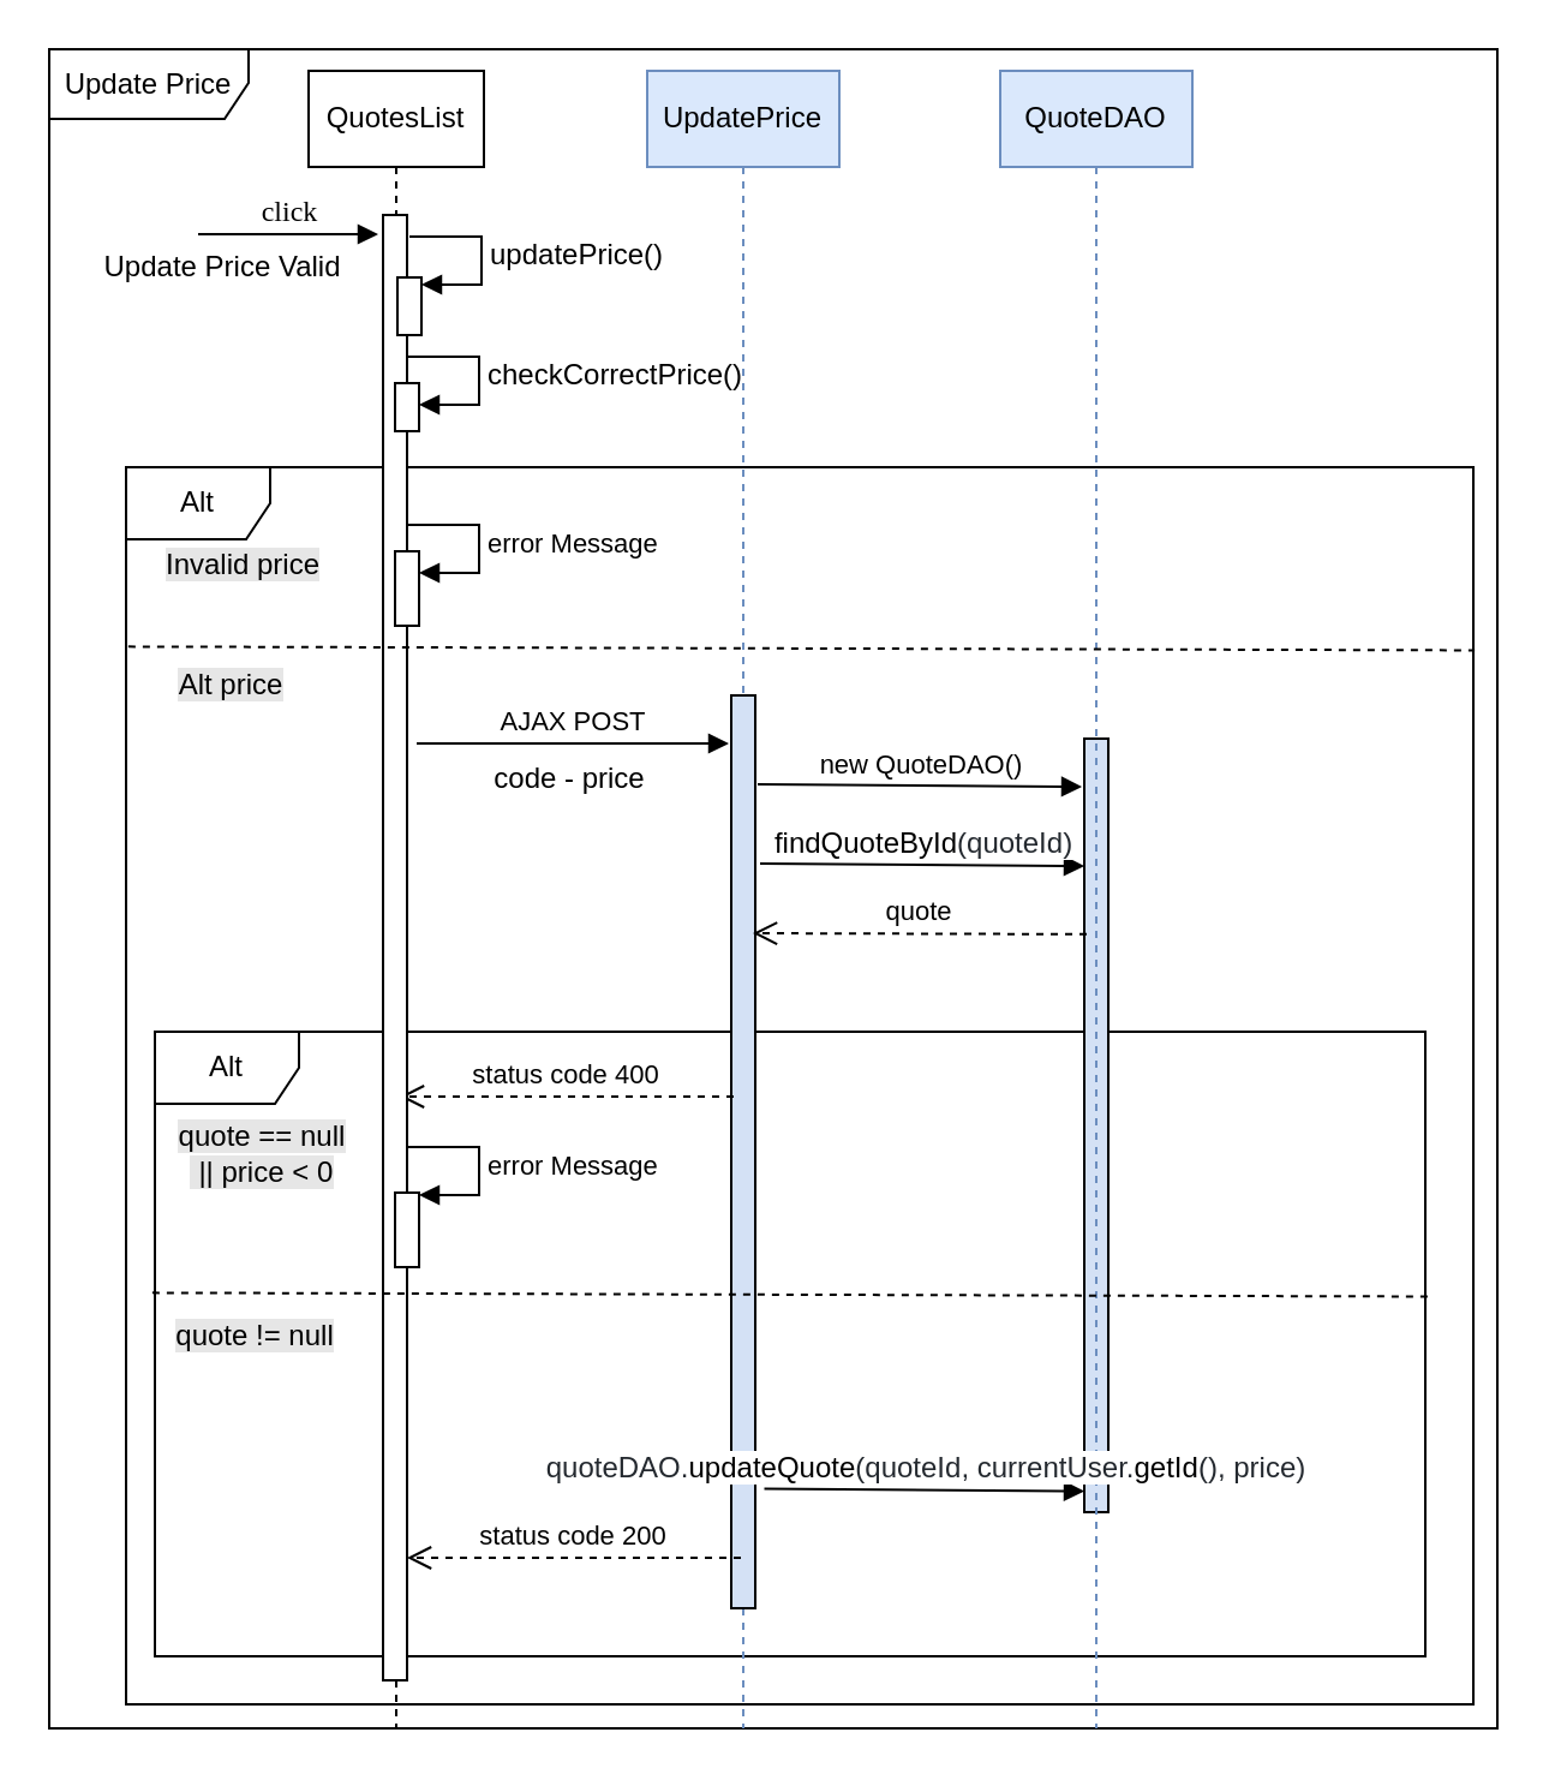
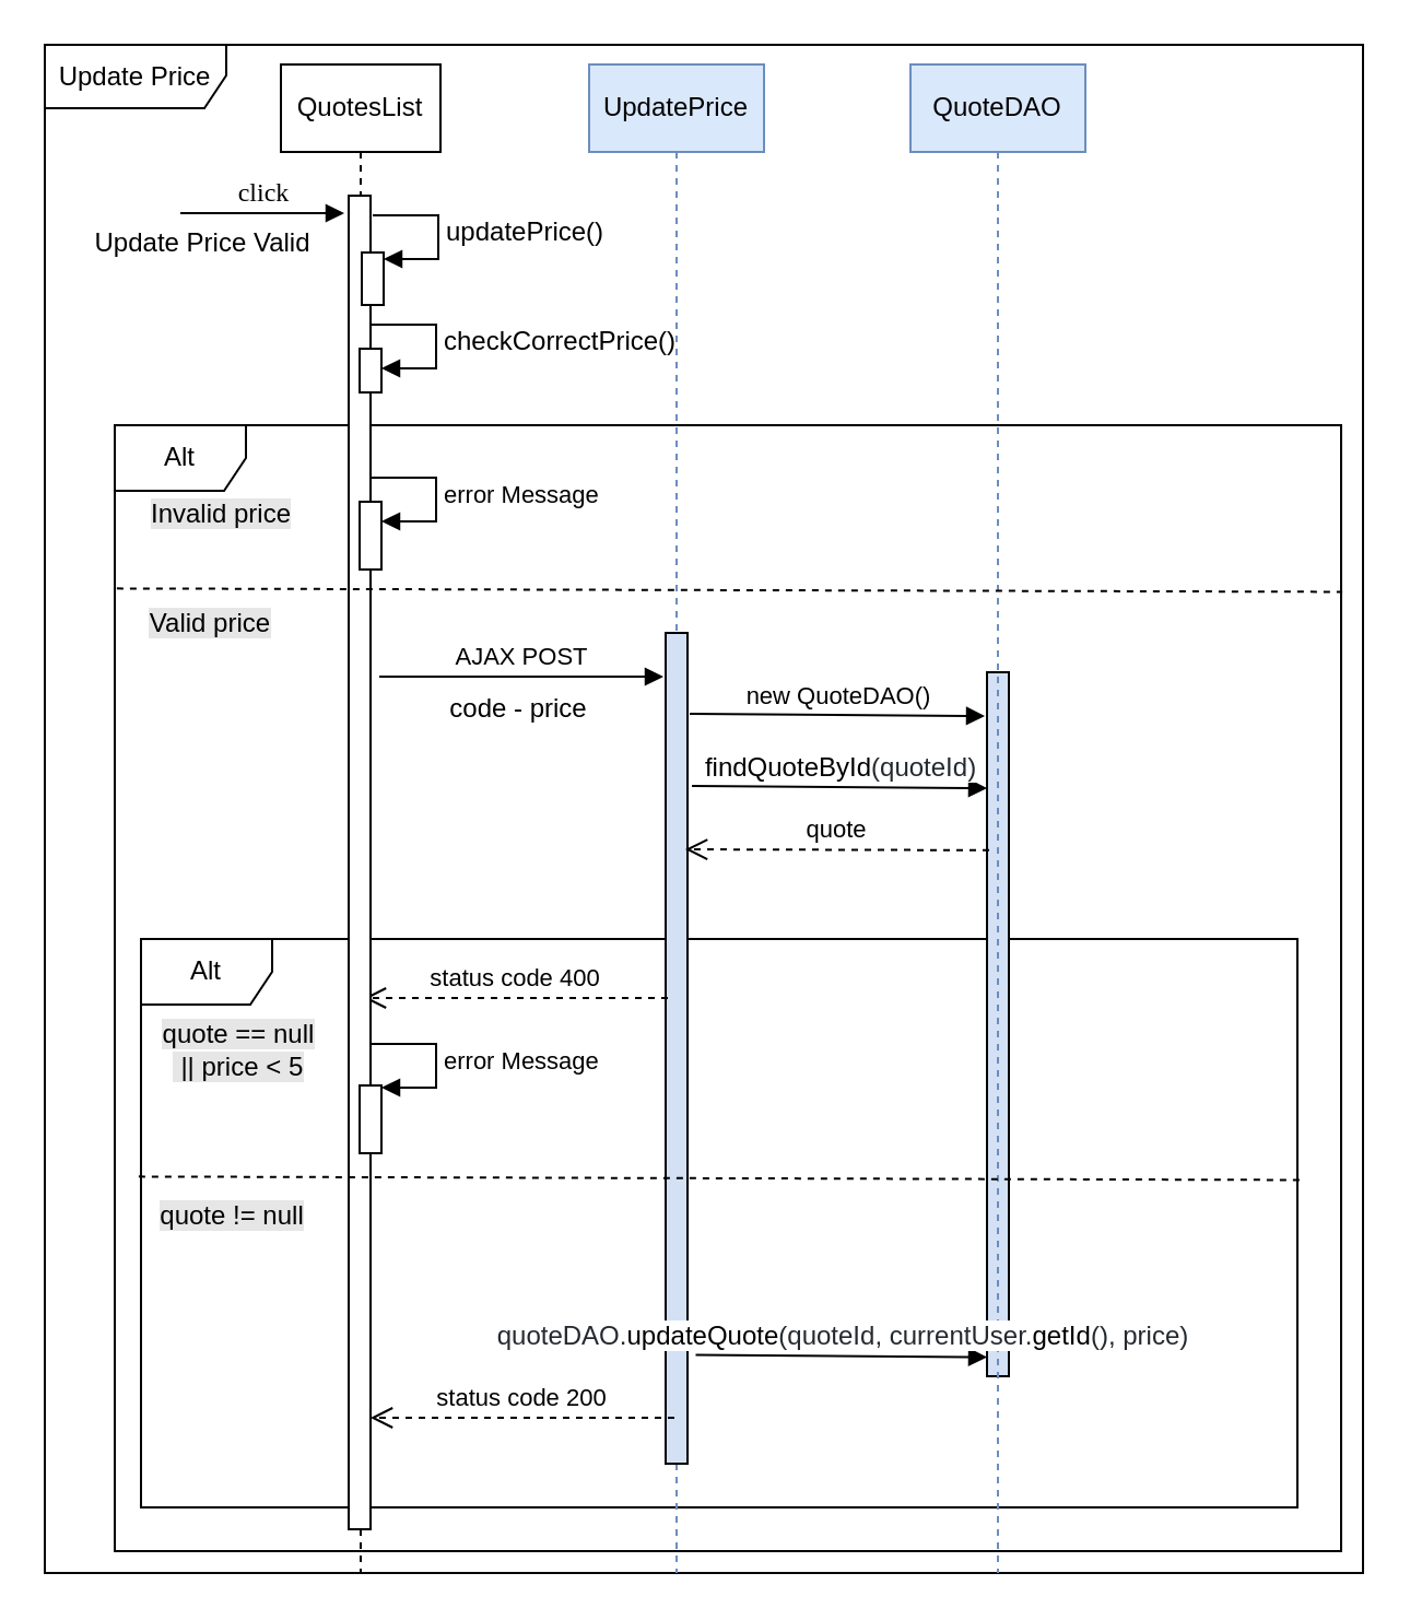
  <mxCell id="0" />
  <mxCell id="1" parent="0" />
  <mxCell id="2" value="Update Price" style="shape=umlFrame;whiteSpace=wrap;html=1;width=83;height=29;" parent="1" vertex="1"><mxGeometry x="20" y="20" width="603" height="699" as="geometry" /></mxCell>
  <mxCell id="3" value="Alt" style="shape=umlFrame;whiteSpace=wrap;html=1;" parent="1" vertex="1"><mxGeometry x="52" y="194" width="561" height="515" as="geometry" /></mxCell>
  <mxCell id="4" value="Alt" style="shape=umlFrame;whiteSpace=wrap;html=1;labelBackgroundColor=#FFFFFF;fillColor=#FFFFFF;" parent="1" vertex="1"><mxGeometry x="64" y="429" width="529" height="260" as="geometry" /></mxCell>
  <mxCell id="5" value="&lt;span style=&quot;color: rgba(0, 0, 0, 0); font-family: monospace; font-size: 0px; text-align: start;&quot;&gt;%3CmxGraphModel%3E%3Croot%3E%3CmxCell%20id%3D%220%22%2F%3E%3CmxCell%20id%3D%221%22%20parent%3D%220%22%2F%3E%3CmxCell%20id%3D%222%22%20value%3D%22%26lt%3Bspan%20style%3D%26quot%3Bbackground-color%3A%20rgb(230%2C%20230%2C%20230)%3B%26quot%3B%26gt%3BInvalid%20email%26lt%3B%2Fspan%26gt%3B%22%20style%3D%22text%3Bhtml%3D1%3BstrokeColor%3Dnone%3BfillColor%3Dnone%3Balign%3Dcenter%3BverticalAlign%3Dmiddle%3BwhiteSpace%3Dwrap%3Brounded%3D0%3B%22%20vertex%3D%221%22%20parent%3D%221%22%3E%3CmxGeometry%20x%3D%2246%22%20y%3D%22269%22%20width%3D%2270%22%20height%3D%2230%22%20as%3D%22geometry%22%2F%3E%3C%2FmxCell%3E%3C%2Froot%3E%3C%2FmxGraphModel%3E&lt;/span&gt;" style="html=1;points=[];perimeter=orthogonalPerimeter;fillColor=#D4E1F5;" parent="1" vertex="1"><mxGeometry x="451" y="307" width="10" height="322" as="geometry" /></mxCell>
  <mxCell id="6" value="QuoteDAO" style="shape=umlLifeline;perimeter=lifelinePerimeter;whiteSpace=wrap;html=1;container=0;collapsible=0;recursiveResize=0;outlineConnect=0;fillColor=#dae8fc;strokeColor=#6c8ebf;" parent="1" vertex="1"><mxGeometry x="416" y="29" width="80" height="690" as="geometry" /></mxCell>
  <mxCell id="7" value="UpdatePrice" style="shape=umlLifeline;perimeter=lifelinePerimeter;whiteSpace=wrap;html=1;container=0;collapsible=0;recursiveResize=0;outlineConnect=0;fillColor=#dae8fc;strokeColor=#6c8ebf;" parent="1" vertex="1"><mxGeometry x="269" y="29" width="80" height="690" as="geometry" /></mxCell>
  <mxCell id="8" value="QuotesList" style="shape=umlLifeline;perimeter=lifelinePerimeter;whiteSpace=wrap;html=1;container=0;collapsible=0;recursiveResize=0;outlineConnect=0;" parent="1" vertex="1"><mxGeometry x="128" y="29" width="73" height="690" as="geometry" /></mxCell>
  <mxCell id="9" value="&lt;span style=&quot;color: rgba(0, 0, 0, 0); font-family: monospace; font-size: 0px; text-align: start;&quot;&gt;%3CmxGraphModel%3E%3Croot%3E%3CmxCell%20id%3D%220%22%2F%3E%3CmxCell%20id%3D%221%22%20parent%3D%220%22%2F%3E%3CmxCell%20id%3D%222%22%20value%3D%22%26lt%3Bspan%20style%3D%26quot%3Bbackground-color%3A%20rgb(230%2C%20230%2C%20230)%3B%26quot%3B%26gt%3BInvalid%20email%26lt%3B%2Fspan%26gt%3B%22%20style%3D%22text%3Bhtml%3D1%3BstrokeColor%3Dnone%3BfillColor%3Dnone%3Balign%3Dcenter%3BverticalAlign%3Dmiddle%3BwhiteSpace%3Dwrap%3Brounded%3D0%3B%22%20vertex%3D%221%22%20parent%3D%221%22%3E%3CmxGeometry%20x%3D%2246%22%20y%3D%22269%22%20width%3D%2270%22%20height%3D%2230%22%20as%3D%22geometry%22%2F%3E%3C%2FmxCell%3E%3C%2Froot%3E%3C%2FmxGraphModel%3E&lt;/span&gt;" style="html=1;points=[];perimeter=orthogonalPerimeter;fillColor=#D4E1F5;" parent="1" vertex="1"><mxGeometry x="304" y="289" width="10" height="380" as="geometry" /></mxCell>
  <mxCell id="10" value="&lt;span style=&quot;box-sizing: border-box; color: rgb(36, 41, 47); font-size: 12px; text-align: start;&quot; class=&quot;pl-s1&quot;&gt;quoteDAO&lt;/span&gt;&lt;span style=&quot;color: rgb(36, 41, 47); font-size: 12px; text-align: start;&quot;&gt;.&lt;/span&gt;&lt;span style=&quot;box-sizing: border-box; color: var(--color-prettylights-syntax-entity); font-size: 12px; text-align: start;&quot; class=&quot;pl-en&quot;&gt;updateQuote&lt;/span&gt;&lt;span style=&quot;color: rgb(36, 41, 47); font-size: 12px; text-align: start;&quot;&gt;(&lt;/span&gt;&lt;span style=&quot;box-sizing: border-box; color: rgb(36, 41, 47); font-size: 12px; text-align: start;&quot; class=&quot;pl-s1&quot;&gt;quoteId&lt;/span&gt;&lt;span style=&quot;color: rgb(36, 41, 47); font-size: 12px; text-align: start;&quot;&gt;, &lt;/span&gt;&lt;span style=&quot;box-sizing: border-box; color: rgb(36, 41, 47); font-size: 12px; text-align: start;&quot; class=&quot;pl-s1&quot;&gt;currentUser&lt;/span&gt;&lt;span style=&quot;color: rgb(36, 41, 47); font-size: 12px; text-align: start;&quot;&gt;.&lt;/span&gt;&lt;span style=&quot;box-sizing: border-box; color: var(--color-prettylights-syntax-entity); font-size: 12px; text-align: start;&quot; class=&quot;pl-en&quot;&gt;getId&lt;/span&gt;&lt;span style=&quot;color: rgb(36, 41, 47); font-size: 12px; text-align: start;&quot;&gt;(), &lt;/span&gt;&lt;span style=&quot;box-sizing: border-box; color: rgb(36, 41, 47); font-size: 12px; text-align: start;&quot; class=&quot;pl-s1&quot;&gt;price&lt;/span&gt;&lt;span style=&quot;color: rgb(36, 41, 47); font-size: 12px; text-align: start;&quot;&gt;)&lt;/span&gt;" style="html=1;verticalAlign=bottom;endArrow=block;rounded=0;entryX=0;entryY=0.973;entryDx=0;entryDy=0;entryPerimeter=0;" parent="1" target="5" edge="1"><mxGeometry width="80" relative="1" as="geometry"><mxPoint x="317.75" y="619.29" as="sourcePoint" /><mxPoint x="550.29" y="618.15" as="targetPoint" /></mxGeometry></mxCell>
  <mxCell id="11" value="&lt;span style=&quot;background-color: rgb(230, 230, 230);&quot;&gt;Invalid price&lt;/span&gt;" style="text;html=1;strokeColor=none;fillColor=none;align=center;verticalAlign=middle;whiteSpace=wrap;rounded=0;" parent="1" vertex="1"><mxGeometry x="59" y="220" width="84" height="30" as="geometry" /></mxCell>
  <mxCell id="12" value="Update Price Valid" style="text;html=1;align=center;verticalAlign=middle;resizable=0;points=[];autosize=1;strokeColor=none;fillColor=none;" parent="1" vertex="1"><mxGeometry x="32" y="101" width="120" height="20" as="geometry" /></mxCell>
  <mxCell id="13" value="error Message" style="edgeStyle=orthogonalEdgeStyle;html=1;align=left;spacingLeft=2;endArrow=block;rounded=0;entryX=1;entryY=0;" parent="1" edge="1"><mxGeometry relative="1" as="geometry"><mxPoint x="169" y="218" as="sourcePoint" /><Array as="points"><mxPoint x="199" y="218" /><mxPoint x="199" y="238" /></Array><mxPoint x="174" y="238" as="targetPoint" /></mxGeometry></mxCell>
- <mxCell id="14" value="&lt;span style=&quot;background-color: rgb(230, 230, 230);&quot;&gt;Alt price&lt;/span&gt;" style="text;html=1;strokeColor=none;fillColor=none;align=center;verticalAlign=middle;whiteSpace=wrap;rounded=0;" parent="1" vertex="1"><mxGeometry x="59" y="270" width="74" height="30" as="geometry" /></mxCell>
+ <mxCell id="14" value="&lt;span style=&quot;background-color: rgb(230, 230, 230);&quot;&gt;Valid price&lt;/span&gt;" style="text;html=1;strokeColor=none;fillColor=none;align=center;verticalAlign=middle;whiteSpace=wrap;rounded=0;" parent="1" vertex="1"><mxGeometry x="59" y="270" width="74" height="30" as="geometry" /></mxCell>
  <mxCell id="15" value="AJAX POST" style="html=1;verticalAlign=bottom;endArrow=block;rounded=0;" parent="1" edge="1"><mxGeometry width="80" relative="1" as="geometry"><mxPoint x="173" y="309" as="sourcePoint" /><mxPoint x="303" y="309" as="targetPoint" /></mxGeometry></mxCell>
  <mxCell id="16" value="status code 400" style="html=1;verticalAlign=bottom;endArrow=open;dashed=1;endSize=8;rounded=0;" parent="1" edge="1"><mxGeometry relative="1" as="geometry"><mxPoint x="305" y="456" as="sourcePoint" /><mxPoint x="166" y="456" as="targetPoint" /></mxGeometry></mxCell>
  <mxCell id="17" value="new QuoteDAO()" style="html=1;verticalAlign=bottom;endArrow=block;rounded=0;" parent="1" edge="1"><mxGeometry width="80" relative="1" as="geometry"><mxPoint x="315" y="326" as="sourcePoint" /><mxPoint x="450" y="327" as="targetPoint" /></mxGeometry></mxCell>
  <mxCell id="18" value="quote" style="html=1;verticalAlign=bottom;endArrow=open;dashed=1;endSize=8;rounded=0;" parent="1" edge="1"><mxGeometry relative="1" as="geometry"><mxPoint x="452" y="388.41" as="sourcePoint" /><mxPoint x="313" y="388" as="targetPoint" /></mxGeometry></mxCell>
  <mxCell id="19" value="error Message" style="edgeStyle=orthogonalEdgeStyle;html=1;align=left;spacingLeft=2;endArrow=block;rounded=0;entryX=1;entryY=0;" parent="1" edge="1"><mxGeometry relative="1" as="geometry"><mxPoint x="169" y="477" as="sourcePoint" /><Array as="points"><mxPoint x="199" y="477" /><mxPoint x="199" y="497" /></Array><mxPoint x="174" y="497" as="targetPoint" /></mxGeometry></mxCell>
  <mxCell id="20" value="&lt;span style=&quot;color: rgba(0, 0, 0, 0); font-family: monospace; font-size: 0px; text-align: start;&quot;&gt;%3CmxGraphModel%3E%3Croot%3E%3CmxCell%20id%3D%220%22%2F%3E%3CmxCell%20id%3D%221%22%20parent%3D%220%22%2F%3E%3CmxCell%20id%3D%222%22%20value%3D%22%26lt%3Bspan%20style%3D%26quot%3Bbackground-color%3A%20rgb(230%2C%20230%2C%20230)%3B%26quot%3B%26gt%3BInvalid%20email%26lt%3B%2Fspan%26gt%3B%22%20style%3D%22text%3Bhtml%3D1%3BstrokeColor%3Dnone%3BfillColor%3Dnone%3Balign%3Dcenter%3BverticalAlign%3Dmiddle%3BwhiteSpace%3Dwrap%3Brounded%3D0%3B%22%20vertex%3D%221%22%20parent%3D%221%22%3E%3CmxGeometry%20x%3D%2246%22%20y%3D%22269%22%20width%3D%2270%22%20height%3D%2230%22%20as%3D%22geometry%22%2F%3E%3C%2FmxCell%3E%3C%2Froot%3E%3C%2FmxGraphModel%3E&lt;/span&gt;" style="html=1;points=[];perimeter=orthogonalPerimeter;" parent="1" vertex="1"><mxGeometry x="159" y="89" width="10" height="610" as="geometry" /></mxCell>
  <mxCell id="21" value="click" style="html=1;verticalAlign=bottom;endArrow=block;labelBackgroundColor=none;fontFamily=Verdana;fontSize=12;edgeStyle=elbowEdgeStyle;elbow=vertical;" parent="1" edge="1"><mxGeometry relative="1" as="geometry"><mxPoint x="82" y="96.998" as="sourcePoint" /><mxPoint x="157" y="97.41" as="targetPoint" /></mxGeometry></mxCell>
  <mxCell id="22" value="" style="html=1;points=[];perimeter=orthogonalPerimeter;" parent="1" vertex="1"><mxGeometry x="164" y="159" width="10" height="20" as="geometry" /></mxCell>
  <mxCell id="23" value="&lt;span style=&quot;font-size: 12px;&quot;&gt;checkCorrectPrice()&lt;/span&gt;" style="edgeStyle=orthogonalEdgeStyle;html=1;align=left;spacingLeft=2;endArrow=block;rounded=0;entryX=1;entryY=0;" parent="1" edge="1"><mxGeometry relative="1" as="geometry"><mxPoint x="169" y="148" as="sourcePoint" /><Array as="points"><mxPoint x="199" y="148" /><mxPoint x="199" y="168" /></Array><mxPoint x="174" y="168" as="targetPoint" /></mxGeometry></mxCell>
  <mxCell id="24" value="" style="html=1;points=[];perimeter=orthogonalPerimeter;" parent="1" vertex="1"><mxGeometry x="164" y="229" width="10" height="31" as="geometry" /></mxCell>
  <mxCell id="25" value="code - price" style="text;html=1;strokeColor=none;fillColor=none;align=center;verticalAlign=middle;whiteSpace=wrap;rounded=0;labelBackgroundColor=#FFFFFF;" parent="1" vertex="1"><mxGeometry x="167" y="309" width="140" height="30" as="geometry" /></mxCell>
  <mxCell id="26" value="&lt;span style=&quot;background-color: rgb(230, 230, 230);&quot;&gt;quote != null&lt;/span&gt;" style="text;html=1;strokeColor=none;fillColor=none;align=center;verticalAlign=middle;whiteSpace=wrap;rounded=0;" parent="1" vertex="1"><mxGeometry x="63" y="541" width="86" height="30" as="geometry" /></mxCell>
- <mxCell id="27" value="&lt;span style=&quot;background-color: rgb(230, 230, 230);&quot;&gt;quote == null&lt;br&gt;&amp;nbsp;||&amp;nbsp;price &amp;lt; 0&lt;br&gt;&lt;/span&gt;" style="text;html=1;strokeColor=none;fillColor=none;align=center;verticalAlign=middle;whiteSpace=wrap;rounded=0;" parent="1" vertex="1"><mxGeometry x="64" y="465" width="90" height="30" as="geometry" /></mxCell>
+ <mxCell id="27" value="&lt;span style=&quot;background-color: rgb(230, 230, 230);&quot;&gt;quote == null&lt;br&gt;&amp;nbsp;||&amp;nbsp;price &amp;lt; 5&lt;br&gt;&lt;/span&gt;" style="text;html=1;strokeColor=none;fillColor=none;align=center;verticalAlign=middle;whiteSpace=wrap;rounded=0;" parent="1" vertex="1"><mxGeometry x="64" y="465" width="90" height="30" as="geometry" /></mxCell>
  <mxCell id="28" value="&lt;span style=&quot;box-sizing: border-box; color: var(--color-prettylights-syntax-entity); font-size: 12px; text-align: start;&quot; class=&quot;pl-en&quot;&gt;findQuoteById&lt;/span&gt;&lt;span style=&quot;color: rgb(36, 41, 47); font-size: 12px; text-align: start;&quot;&gt;(&lt;/span&gt;&lt;span style=&quot;box-sizing: border-box; color: rgb(36, 41, 47); font-size: 12px; text-align: start;&quot; class=&quot;pl-s1&quot;&gt;quoteId&lt;/span&gt;&lt;span style=&quot;color: rgb(36, 41, 47); font-size: 12px; text-align: start;&quot;&gt;)&lt;/span&gt;" style="html=1;verticalAlign=bottom;endArrow=block;rounded=0;" parent="1" edge="1"><mxGeometry width="80" relative="1" as="geometry"><mxPoint x="316" y="359" as="sourcePoint" /><mxPoint x="451" y="360" as="targetPoint" /></mxGeometry></mxCell>
  <mxCell id="29" value="" style="html=1;points=[];perimeter=orthogonalPerimeter;" parent="1" vertex="1"><mxGeometry x="164" y="496" width="10" height="31" as="geometry" /></mxCell>
  <mxCell id="30" value="status code 200" style="html=1;verticalAlign=bottom;endArrow=open;dashed=1;endSize=8;rounded=0;" parent="1" edge="1"><mxGeometry relative="1" as="geometry"><mxPoint x="308" y="648" as="sourcePoint" /><mxPoint x="169" y="648" as="targetPoint" /></mxGeometry></mxCell>
  <mxCell id="31" value="" style="html=1;points=[];perimeter=orthogonalPerimeter;" parent="1" vertex="1"><mxGeometry x="165" y="115" width="10" height="24" as="geometry" /></mxCell>
  <mxCell id="32" value="&lt;span style=&quot;font-size: 12px;&quot;&gt;updatePrice()&lt;/span&gt;" style="edgeStyle=orthogonalEdgeStyle;html=1;align=left;spacingLeft=2;endArrow=block;rounded=0;entryX=1;entryY=0;" parent="1" edge="1"><mxGeometry relative="1" as="geometry"><mxPoint x="170" y="98" as="sourcePoint" /><Array as="points"><mxPoint x="200" y="98" /><mxPoint x="200" y="118" /></Array><mxPoint x="175" y="118" as="targetPoint" /></mxGeometry></mxCell>
  <mxCell id="33" value="" style="endArrow=none;dashed=1;html=1;rounded=0;fontFamily=Helvetica;exitX=-0.002;exitY=0.418;exitDx=0;exitDy=0;exitPerimeter=0;entryX=1.002;entryY=0.424;entryDx=0;entryDy=0;entryPerimeter=0;" edge="1" parent="1" source="4" target="4"><mxGeometry width="50" height="50" relative="1" as="geometry"><mxPoint x="383" y="479" as="sourcePoint" /><mxPoint x="433" y="429" as="targetPoint" /></mxGeometry></mxCell>
  <mxCell id="34" value="" style="endArrow=none;dashed=1;html=1;rounded=0;fontFamily=Helvetica;exitX=-0.002;exitY=0.418;exitDx=0;exitDy=0;exitPerimeter=0;entryX=1.001;entryY=0.148;entryDx=0;entryDy=0;entryPerimeter=0;" edge="1" parent="1" target="3"><mxGeometry width="50" height="50" relative="1" as="geometry"><mxPoint x="52.942" y="268.68" as="sourcePoint" /><mxPoint x="584.058" y="270.24" as="targetPoint" /></mxGeometry></mxCell>
